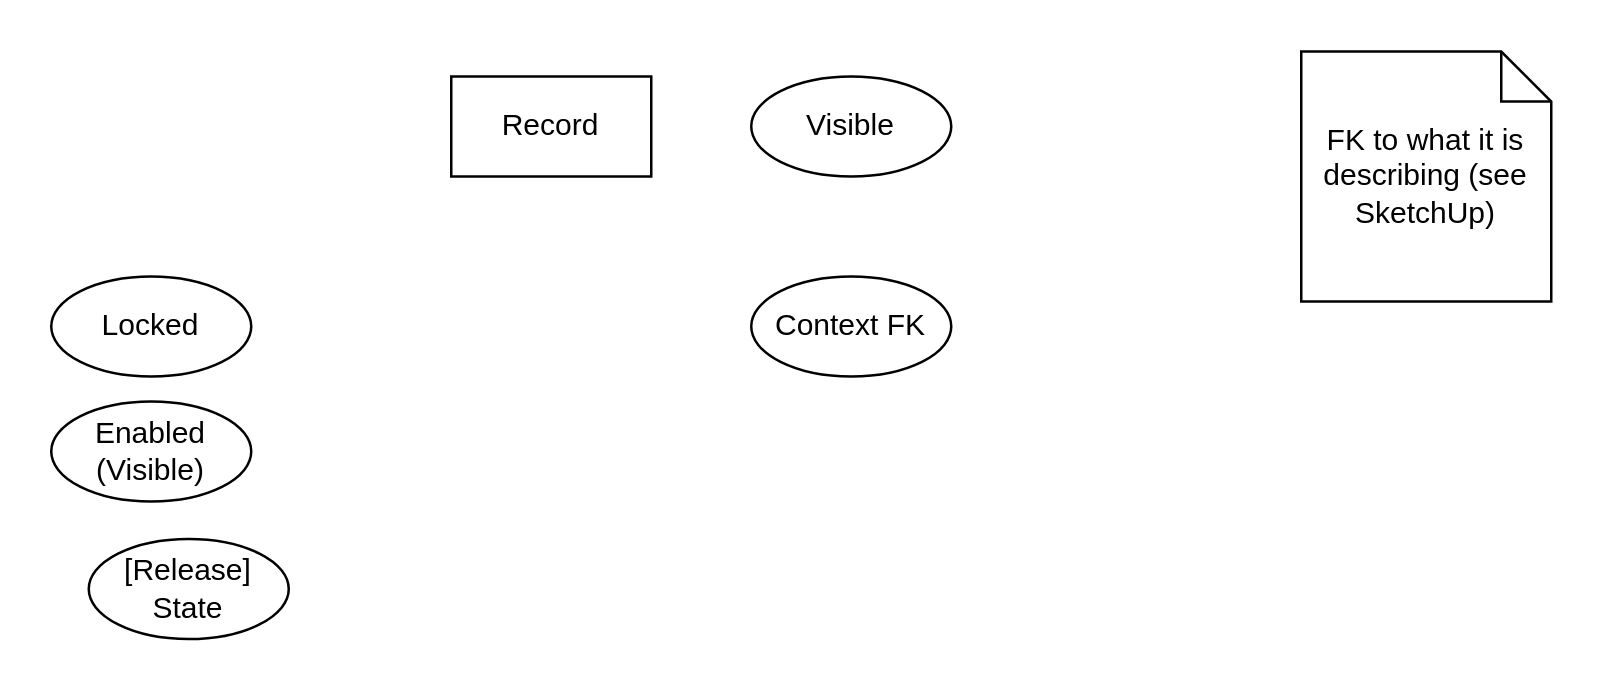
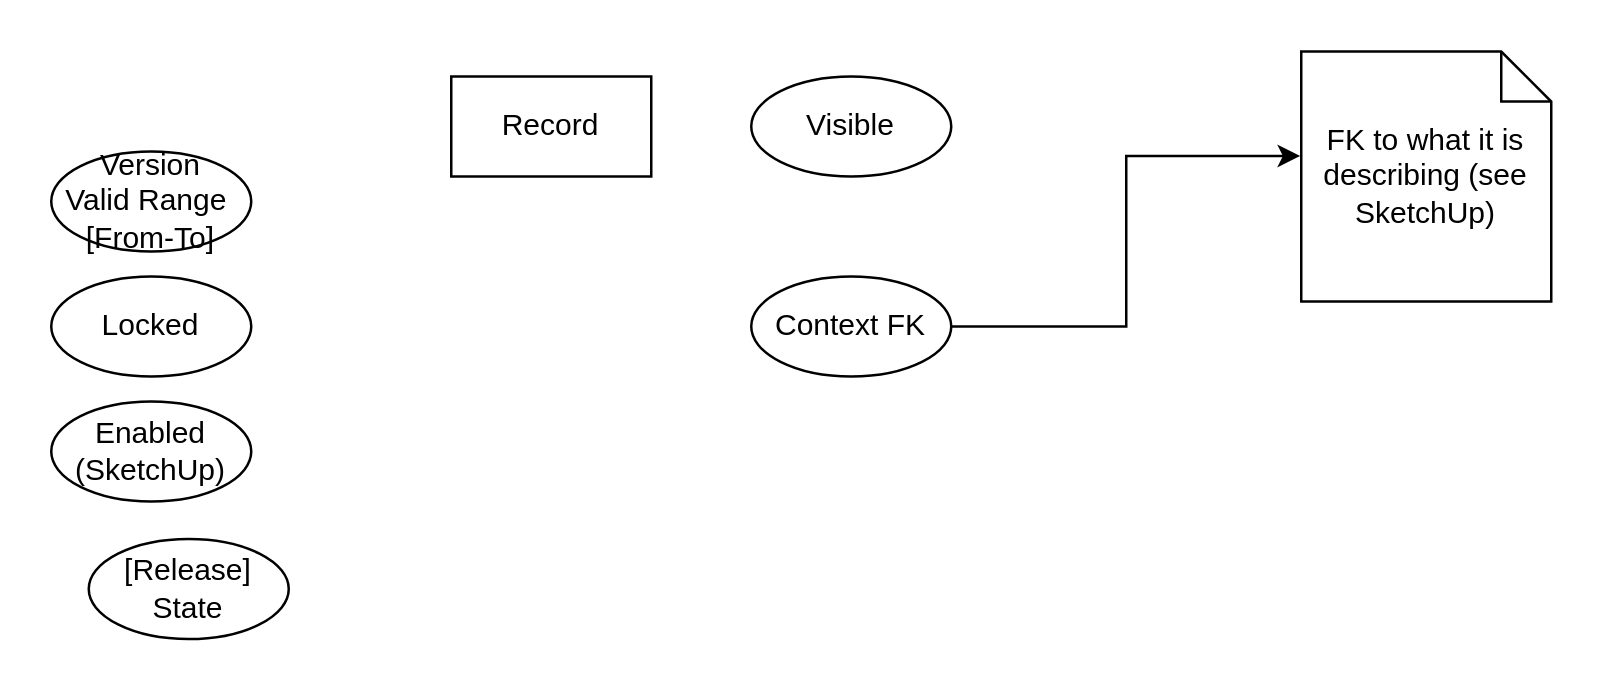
  <mxCell id="0" />
  <mxCell id="1" parent="0" />
  <mxCell id="2" value="Record" style="rounded=0;whiteSpace=wrap;html=1;" vertex="1" parent="1"><mxGeometry x="180" y="30" width="80" height="40" as="geometry" /></mxCell>
  <mxCell id="3" value="Locked" style="ellipse;whiteSpace=wrap;html=1;" vertex="1" parent="1"><mxGeometry x="20" y="110" width="80" height="40" as="geometry" /></mxCell>
  <mxCell id="4" value="[Release] State" style="ellipse;whiteSpace=wrap;html=1;" vertex="1" parent="1"><mxGeometry x="35" y="215" width="80" height="40" as="geometry" /></mxCell>
+ <mxCell id="5" value="Version &lt;br&gt;Valid Range&amp;nbsp;&lt;br&gt;[From-To]" style="ellipse;whiteSpace=wrap;html=1;" vertex="1" parent="1"><mxGeometry x="20" y="60" width="80" height="40" as="geometry" /></mxCell>
+ <mxCell id="6" style="edgeStyle=orthogonalEdgeStyle;rounded=0;orthogonalLoop=1;jettySize=auto;html=1;entryX=-0.004;entryY=0.418;entryDx=0;entryDy=0;entryPerimeter=0;" edge="1" parent="1" source="7" target="10"><mxGeometry relative="1" as="geometry" /></mxCell>
  <mxCell id="7" value="Context FK" style="ellipse;whiteSpace=wrap;html=1;" vertex="1" parent="1"><mxGeometry x="300" y="110" width="80" height="40" as="geometry" /></mxCell>
  <mxCell id="8" value="Visible" style="ellipse;whiteSpace=wrap;html=1;" vertex="1" parent="1"><mxGeometry x="300" y="30" width="80" height="40" as="geometry" /></mxCell>
- <mxCell id="9" value="Enabled&lt;br&gt;(Visible)" style="ellipse;whiteSpace=wrap;html=1;" vertex="1" parent="1"><mxGeometry x="20" y="160" width="80" height="40" as="geometry" /></mxCell>
+ <mxCell id="9" value="Enabled&lt;br&gt;(SketchUp)" style="ellipse;whiteSpace=wrap;html=1;" vertex="1" parent="1"><mxGeometry x="20" y="160" width="80" height="40" as="geometry" /></mxCell>
  <mxCell id="10" value="FK to what it is describing (see SketchUp)" style="shape=note;size=20;whiteSpace=wrap;html=1;" vertex="1" parent="1"><mxGeometry x="520" y="20" width="100" height="100" as="geometry" /></mxCell>
